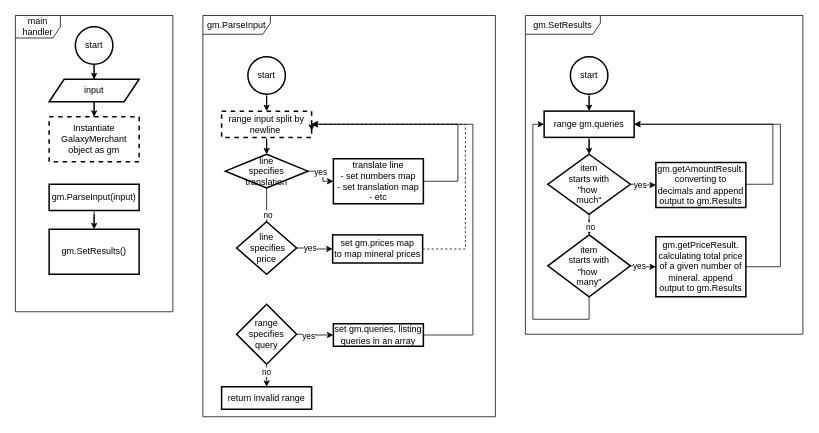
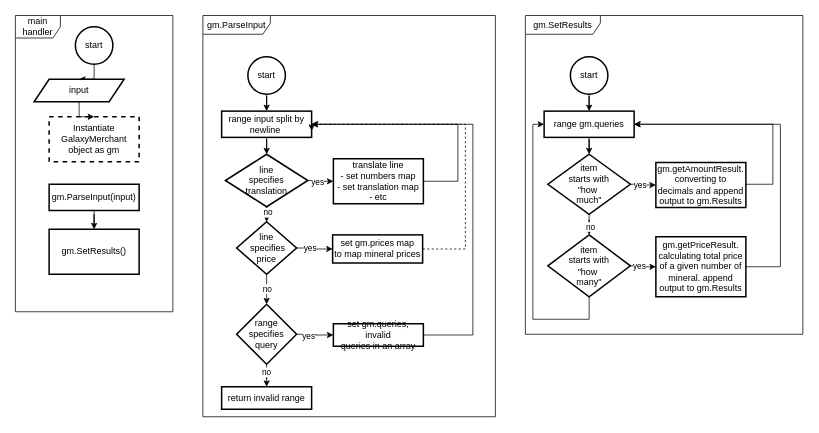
  <mxCell id="0" />
  <mxCell id="1" parent="0" />
  <mxCell id="2" value="main handler" style="shape=umlFrame;whiteSpace=wrap;html=1;" vertex="1" parent="1"><mxGeometry x="20" y="20" width="210" height="395" as="geometry" /></mxCell>
  <mxCell id="3" value="" style="edgeStyle=orthogonalEdgeStyle;rounded=0;orthogonalLoop=1;jettySize=auto;html=1;" edge="1" parent="1" source="4" target="9"><mxGeometry relative="1" as="geometry" /></mxCell>
  <mxCell id="4" value="start" style="strokeWidth=2;html=1;shape=mxgraph.flowchart.start_2;whiteSpace=wrap;" vertex="1" parent="1"><mxGeometry x="100" y="35" width="50" height="50" as="geometry" /></mxCell>
  <mxCell id="5" value="Instantiate GalaxyMerchant object as gm" style="whiteSpace=wrap;html=1;strokeWidth=2;dashed=1;" vertex="1" parent="1"><mxGeometry x="65" y="155" width="120" height="60" as="geometry" /></mxCell>
  <mxCell id="6" value="" style="edgeStyle=orthogonalEdgeStyle;rounded=0;orthogonalLoop=1;jettySize=auto;html=1;" edge="1" parent="1" source="7" target="10"><mxGeometry relative="1" as="geometry" /></mxCell>
  <mxCell id="7" value="gm.ParseInput(input)" style="whiteSpace=wrap;html=1;strokeWidth=2;" vertex="1" parent="1"><mxGeometry x="65" y="245" width="120" height="35" as="geometry" /></mxCell>
  <mxCell id="8" value="" style="edgeStyle=orthogonalEdgeStyle;rounded=0;orthogonalLoop=1;jettySize=auto;html=1;" edge="1" parent="1" source="9" target="5"><mxGeometry relative="1" as="geometry" /></mxCell>
- <mxCell id="9" value="input" style="shape=parallelogram;perimeter=parallelogramPerimeter;whiteSpace=wrap;html=1;fixedSize=1;strokeWidth=2;" vertex="1" parent="1"><mxGeometry x="65" y="105" width="120" height="30" as="geometry" /></mxCell>
+ <mxCell id="9" value="input" style="shape=parallelogram;perimeter=parallelogramPerimeter;whiteSpace=wrap;html=1;fixedSize=1;strokeWidth=2;" vertex="1" parent="1"><mxGeometry x="45" y="105" width="120" height="30" as="geometry" /></mxCell>
  <mxCell id="10" value="gm.SetResults()" style="whiteSpace=wrap;html=1;strokeWidth=2;" vertex="1" parent="1"><mxGeometry x="65" y="305" width="120" height="60" as="geometry" /></mxCell>
  <mxCell id="11" value="gm.ParseInput" style="shape=umlFrame;whiteSpace=wrap;html=1;width=90;height=25;" vertex="1" parent="1"><mxGeometry x="270" y="20" width="390" height="535" as="geometry" /></mxCell>
  <mxCell id="12" value="" style="edgeStyle=orthogonalEdgeStyle;rounded=0;orthogonalLoop=1;jettySize=auto;html=1;" edge="1" parent="1" source="13" target="20"><mxGeometry relative="1" as="geometry" /></mxCell>
  <mxCell id="13" value="start" style="strokeWidth=2;html=1;shape=mxgraph.flowchart.start_2;whiteSpace=wrap;" vertex="1" parent="1"><mxGeometry x="330" y="75" width="50" height="50" as="geometry" /></mxCell>
  <mxCell id="14" value="" style="edgeStyle=orthogonalEdgeStyle;rounded=0;orthogonalLoop=1;jettySize=auto;html=1;" edge="1" parent="1" source="18" target="22"><mxGeometry relative="1" as="geometry" /></mxCell>
  <mxCell id="15" value="yes" style="edgeLabel;html=1;align=center;verticalAlign=middle;resizable=0;points=[];" vertex="1" connectable="0" parent="14"><mxGeometry x="-0.318" y="-1" relative="1" as="geometry"><mxPoint as="offset" /></mxGeometry></mxCell>
  <mxCell id="16" value="" style="edgeStyle=orthogonalEdgeStyle;rounded=0;orthogonalLoop=1;jettySize=auto;html=1;" edge="1" parent="1" source="18" target="27"><mxGeometry relative="1" as="geometry" /></mxCell>
  <mxCell id="17" value="no" style="edgeLabel;html=1;align=center;verticalAlign=middle;resizable=0;points=[];" vertex="1" connectable="0" parent="16"><mxGeometry x="0.567" y="1" relative="1" as="geometry"><mxPoint as="offset" /></mxGeometry></mxCell>
- <mxCell id="18" value="line&lt;br&gt;specifies&lt;br&gt;translation&lt;br&gt;" style="rhombus;whiteSpace=wrap;html=1;strokeWidth=2;" vertex="1" parent="1"><mxGeometry x="300" y="205" width="110" height="45" as="geometry" /></mxCell>
+ <mxCell id="18" value="line&lt;br&gt;specifies&lt;br&gt;translation&lt;br&gt;" style="rhombus;whiteSpace=wrap;html=1;strokeWidth=2;" vertex="1" parent="1"><mxGeometry x="300" y="205" width="110" height="70" as="geometry" /></mxCell>
  <mxCell id="19" value="" style="edgeStyle=orthogonalEdgeStyle;rounded=0;orthogonalLoop=1;jettySize=auto;html=1;" edge="1" parent="1" source="20" target="18"><mxGeometry relative="1" as="geometry" /></mxCell>
- <mxCell id="20" value="range input split by newline&amp;nbsp;" style="whiteSpace=wrap;html=1;strokeWidth=2;dashed=1;" vertex="1" parent="1"><mxGeometry x="295" y="147.5" width="120" height="35" as="geometry" /></mxCell>
+ <mxCell id="20" value="range input split by newline&amp;nbsp;" style="whiteSpace=wrap;html=1;strokeWidth=2;" vertex="1" parent="1"><mxGeometry x="295" y="147.5" width="120" height="35" as="geometry" /></mxCell>
  <mxCell id="21" value="" style="edgeStyle=orthogonalEdgeStyle;rounded=0;orthogonalLoop=1;jettySize=auto;html=1;entryX=1;entryY=0.75;entryDx=0;entryDy=0;" edge="1" parent="1" source="22" target="20"><mxGeometry relative="1" as="geometry"><mxPoint x="620" y="155" as="targetPoint" /><Array as="points"><mxPoint x="610" y="241" /><mxPoint x="610" y="165" /></Array></mxGeometry></mxCell>
  <mxCell id="22" value="translate line&lt;br&gt;- set numbers map&lt;br&gt;- set translation map&lt;br&gt;- etc" style="whiteSpace=wrap;html=1;strokeWidth=2;" vertex="1" parent="1"><mxGeometry x="444" y="211" width="120" height="60" as="geometry" /></mxCell>
  <mxCell id="23" value="" style="edgeStyle=orthogonalEdgeStyle;rounded=0;orthogonalLoop=1;jettySize=auto;html=1;" edge="1" parent="1" source="27" target="29"><mxGeometry relative="1" as="geometry" /></mxCell>
  <mxCell id="24" value="yes" style="edgeLabel;html=1;align=center;verticalAlign=middle;resizable=0;points=[];" vertex="1" connectable="0" parent="23"><mxGeometry x="-0.317" relative="1" as="geometry"><mxPoint as="offset" /></mxGeometry></mxCell>
+ <mxCell id="25" value="" style="edgeStyle=orthogonalEdgeStyle;rounded=0;orthogonalLoop=1;jettySize=auto;html=1;" edge="1" parent="1" source="27" target="34"><mxGeometry relative="1" as="geometry" /></mxCell>
+ <mxCell id="26" value="no" style="edgeLabel;html=1;align=center;verticalAlign=middle;resizable=0;points=[];" vertex="1" connectable="0" parent="25"><mxGeometry x="-0.05" relative="1" as="geometry"><mxPoint as="offset" /></mxGeometry></mxCell>
  <mxCell id="27" value="line&lt;br&gt;&amp;nbsp;specifies&lt;br&gt;price" style="rhombus;whiteSpace=wrap;html=1;strokeWidth=2;" vertex="1" parent="1"><mxGeometry x="315" y="295" width="80" height="70" as="geometry" /></mxCell>
  <mxCell id="28" value="" style="edgeStyle=orthogonalEdgeStyle;rounded=0;orthogonalLoop=1;jettySize=auto;html=1;entryX=1;entryY=0.5;entryDx=0;entryDy=0;dashed=1;" edge="1" parent="1" source="29" target="20"><mxGeometry relative="1" as="geometry"><mxPoint x="610" y="165" as="targetPoint" /><Array as="points"><mxPoint x="620" y="331" /><mxPoint x="620" y="165" /></Array></mxGeometry></mxCell>
  <mxCell id="29" value="set gm.prices map&lt;br&gt;to map mineral prices" style="whiteSpace=wrap;html=1;strokeWidth=2;" vertex="1" parent="1"><mxGeometry x="443" y="312.5" width="120" height="37.5" as="geometry" /></mxCell>
  <mxCell id="30" value="" style="edgeStyle=orthogonalEdgeStyle;rounded=0;orthogonalLoop=1;jettySize=auto;html=1;" edge="1" parent="1" source="34" target="35"><mxGeometry relative="1" as="geometry" /></mxCell>
  <mxCell id="31" value="yes" style="edgeLabel;html=1;align=center;verticalAlign=middle;resizable=0;points=[];" vertex="1" connectable="0" parent="30"><mxGeometry x="-0.4" y="-2" relative="1" as="geometry"><mxPoint as="offset" /></mxGeometry></mxCell>
  <mxCell id="32" value="" style="edgeStyle=orthogonalEdgeStyle;rounded=0;orthogonalLoop=1;jettySize=auto;html=1;" edge="1" parent="1" source="34" target="36"><mxGeometry relative="1" as="geometry" /></mxCell>
  <mxCell id="33" value="no" style="edgeLabel;html=1;align=center;verticalAlign=middle;resizable=0;points=[];" vertex="1" connectable="0" parent="32"><mxGeometry x="0.2" y="-1" relative="1" as="geometry"><mxPoint as="offset" /></mxGeometry></mxCell>
  <mxCell id="34" value="range&lt;br&gt;specifies&lt;br&gt;query" style="rhombus;whiteSpace=wrap;html=1;strokeWidth=2;" vertex="1" parent="1"><mxGeometry x="315" y="405" width="80" height="80" as="geometry" /></mxCell>
- <mxCell id="35" value="set gm.queries, listing&lt;br&gt;queries in an array" style="whiteSpace=wrap;html=1;strokeWidth=2;" vertex="1" parent="1"><mxGeometry x="444" y="431" width="120" height="30" as="geometry" /></mxCell>
+ <mxCell id="35" value="set gm.queries, invalid&lt;br&gt;queries in an array" style="whiteSpace=wrap;html=1;strokeWidth=2;" vertex="1" parent="1"><mxGeometry x="444" y="431" width="120" height="30" as="geometry" /></mxCell>
  <mxCell id="36" value="return invalid range" style="whiteSpace=wrap;html=1;strokeWidth=2;" vertex="1" parent="1"><mxGeometry x="295" y="515" width="120" height="30" as="geometry" /></mxCell>
  <mxCell id="37" value="" style="edgeStyle=orthogonalEdgeStyle;rounded=0;orthogonalLoop=1;jettySize=auto;html=1;entryX=1;entryY=0.5;entryDx=0;entryDy=0;exitX=1;exitY=0.5;exitDx=0;exitDy=0;" edge="1" parent="1" source="35" target="20"><mxGeometry relative="1" as="geometry"><mxPoint x="575" y="331.3" as="sourcePoint" /><mxPoint x="427" y="165" as="targetPoint" /><Array as="points"><mxPoint x="630" y="446" /><mxPoint x="630" y="165" /></Array></mxGeometry></mxCell>
  <mxCell id="38" value="gm.SetResults" style="shape=umlFrame;whiteSpace=wrap;html=1;width=100;height=25;" vertex="1" parent="1"><mxGeometry x="700" y="20" width="370" height="425" as="geometry" /></mxCell>
  <mxCell id="39" value="" style="edgeStyle=orthogonalEdgeStyle;rounded=0;orthogonalLoop=1;jettySize=auto;html=1;" edge="1" parent="1" source="40" target="47"><mxGeometry relative="1" as="geometry" /></mxCell>
  <mxCell id="40" value="start" style="strokeWidth=2;html=1;shape=mxgraph.flowchart.start_2;whiteSpace=wrap;" vertex="1" parent="1"><mxGeometry x="760" y="75" width="50" height="50" as="geometry" /></mxCell>
  <mxCell id="41" value="" style="edgeStyle=orthogonalEdgeStyle;rounded=0;orthogonalLoop=1;jettySize=auto;html=1;" edge="1" parent="1" source="45" target="48"><mxGeometry relative="1" as="geometry" /></mxCell>
  <mxCell id="42" value="yes" style="edgeLabel;html=1;align=center;verticalAlign=middle;resizable=0;points=[];" vertex="1" connectable="0" parent="41"><mxGeometry x="-0.318" y="-1" relative="1" as="geometry"><mxPoint as="offset" /></mxGeometry></mxCell>
  <mxCell id="43" value="" style="edgeStyle=orthogonalEdgeStyle;rounded=0;orthogonalLoop=1;jettySize=auto;html=1;" edge="1" parent="1" source="45" target="52"><mxGeometry relative="1" as="geometry" /></mxCell>
  <mxCell id="44" value="no" style="edgeLabel;html=1;align=center;verticalAlign=middle;resizable=0;points=[];" vertex="1" connectable="0" parent="43"><mxGeometry x="0.567" y="1" relative="1" as="geometry"><mxPoint as="offset" /></mxGeometry></mxCell>
  <mxCell id="45" value="item&lt;br&gt;starts with&lt;br&gt;&quot;how&amp;nbsp;&lt;br&gt;much&quot;&lt;br&gt;" style="rhombus;whiteSpace=wrap;html=1;strokeWidth=2;" vertex="1" parent="1"><mxGeometry x="730" y="205" width="110" height="80" as="geometry" /></mxCell>
  <mxCell id="46" value="" style="edgeStyle=orthogonalEdgeStyle;rounded=0;orthogonalLoop=1;jettySize=auto;html=1;" edge="1" parent="1" source="47" target="45"><mxGeometry relative="1" as="geometry" /></mxCell>
  <mxCell id="47" value="range gm.queries" style="whiteSpace=wrap;html=1;strokeWidth=2;" vertex="1" parent="1"><mxGeometry x="725" y="147.5" width="120" height="35" as="geometry" /></mxCell>
  <mxCell id="48" value="gm.getAmountResult.&lt;br&gt;converting to decimals and append output to gm.Results" style="whiteSpace=wrap;html=1;strokeWidth=2;" vertex="1" parent="1"><mxGeometry x="874" y="216" width="120" height="60" as="geometry" /></mxCell>
  <mxCell id="49" value="" style="edgeStyle=orthogonalEdgeStyle;rounded=0;orthogonalLoop=1;jettySize=auto;html=1;" edge="1" parent="1" source="52" target="53"><mxGeometry relative="1" as="geometry" /></mxCell>
  <mxCell id="50" value="yes" style="edgeLabel;html=1;align=center;verticalAlign=middle;resizable=0;points=[];" vertex="1" connectable="0" parent="49"><mxGeometry x="-0.317" relative="1" as="geometry"><mxPoint as="offset" /></mxGeometry></mxCell>
  <mxCell id="51" value="" style="edgeStyle=orthogonalEdgeStyle;rounded=0;orthogonalLoop=1;jettySize=auto;html=1;exitX=0.5;exitY=1;exitDx=0;exitDy=0;entryX=0;entryY=0.5;entryDx=0;entryDy=0;" edge="1" parent="1" source="52" target="47"><mxGeometry relative="1" as="geometry"><mxPoint x="785" y="445" as="targetPoint" /><Array as="points"><mxPoint x="785" y="425" /><mxPoint x="710" y="425" /><mxPoint x="710" y="165" /></Array></mxGeometry></mxCell>
  <mxCell id="52" value="item&lt;br&gt;starts with&lt;br&gt;&quot;how&amp;nbsp;&lt;br&gt;many&quot;" style="rhombus;whiteSpace=wrap;html=1;strokeWidth=2;" vertex="1" parent="1"><mxGeometry x="730" y="312.5" width="110" height="82.5" as="geometry" /></mxCell>
  <mxCell id="53" value="gm.getPriceResult. calculating total price of a given number of mineral. append output to gm.Results" style="whiteSpace=wrap;html=1;strokeWidth=2;" vertex="1" parent="1"><mxGeometry x="874" y="315" width="120" height="80" as="geometry" /></mxCell>
  <mxCell id="54" value="" style="edgeStyle=orthogonalEdgeStyle;rounded=0;orthogonalLoop=1;jettySize=auto;html=1;exitX=1;exitY=0.5;exitDx=0;exitDy=0;entryX=1;entryY=0.5;entryDx=0;entryDy=0;" edge="1" parent="1" source="48" target="47"><mxGeometry relative="1" as="geometry"><mxPoint x="1008" y="248.15" as="sourcePoint" /><mxPoint x="860" y="165" as="targetPoint" /><Array as="points"><mxPoint x="994" y="245" /><mxPoint x="1030" y="245" /><mxPoint x="1030" y="165" /></Array></mxGeometry></mxCell>
  <mxCell id="55" value="" style="edgeStyle=orthogonalEdgeStyle;rounded=0;orthogonalLoop=1;jettySize=auto;html=1;exitX=1;exitY=0.5;exitDx=0;exitDy=0;entryX=1;entryY=0.5;entryDx=0;entryDy=0;" edge="1" parent="1" source="53" target="47"><mxGeometry relative="1" as="geometry"><mxPoint x="1019" y="215" as="sourcePoint" /><mxPoint x="870" y="134" as="targetPoint" /><Array as="points"><mxPoint x="1040" y="355" /><mxPoint x="1040" y="165" /></Array></mxGeometry></mxCell>
